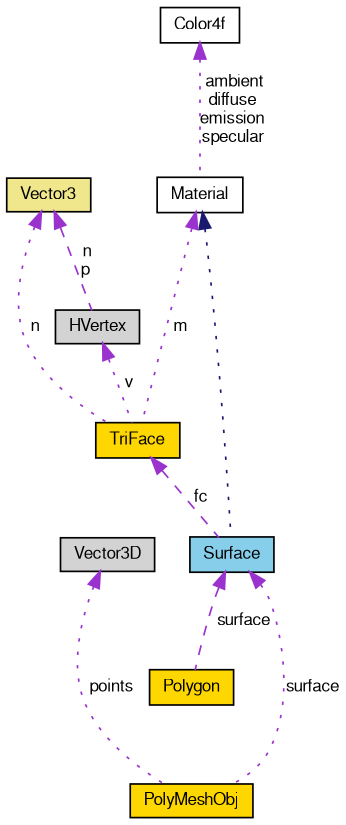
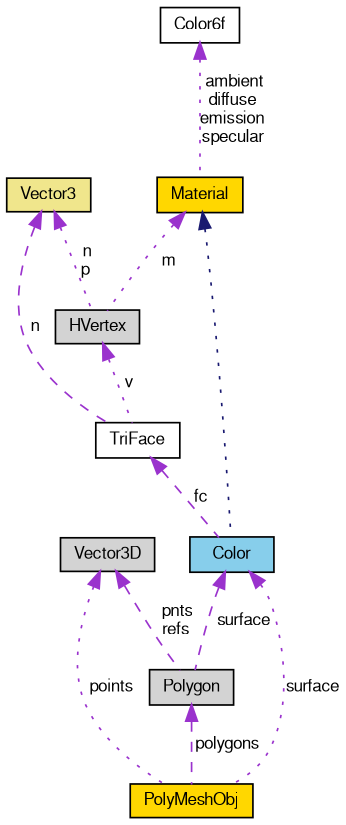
  digraph {
    node [color=black fillcolor=gold fontname=FreeSans fontsize=10 shape=record style=filled]
    edge [color=darkorchid3 dir=back fontname=FreeSans fontsize=10 labelfontname=FreeSans labelfontsize=10 style=dotted]
    n1 [fontcolor=black height=0.2 label=PolyMeshObj width=0.4]
-   n2 [height=0.2 label=Polygon width=0.4]
+   n2 [fillcolor=lightgrey height=0.2 label=Polygon width=0.4]
    n3 [fillcolor=lightgrey height=0.2 label=Vector3D width=0.4]
-   n4 [fillcolor=skyblue height=0.2 label=Surface width=0.4]
-   n5 [fillcolor=white height=0.2 label=Material width=0.4]
-   n6 [height=0.2 label=TriFace width=0.4]
-   n7 [fillcolor=white height=0.2 label=Color4f width=0.4]
+   n4 [fillcolor=skyblue height=0.2 label=Color width=0.4]
+   n5 [height=0.2 label=Material width=0.4]
+   n6 [fillcolor=white height=0.2 label=TriFace width=0.4]
+   n7 [fillcolor=white height=0.2 label=Color6f width=0.4]
    n8 [fillcolor=khaki height=0.2 label=Vector3 width=0.4]
    n9 [fillcolor=lightgrey height=0.2 label=HVertex width=0.4]
+   n2 -> n1 [label=" polygons" style=dashed]
    n3 -> n1 [label=" points"]
+   n3 -> n2 [label=" pnts\nrefs" style=dashed]
    n4 -> n1 [label=" surface"]
    n4 -> n2 [label=" surface" style=dashed]
    n5 -> n4 [color=midnightblue]
-   n5 -> n6 [label=" m"]
+   n5 -> n9 [label=" m"]
    n6 -> n4 [label=" fc" style=dashed]
    n7 -> n5 [label=" ambient\ndiffuse\nemission\nspecular"]
-   n8 -> n6 [label=" n"]
-   n8 -> n9 [label=" n\np" style=dashed]
+   n8 -> n6 [label=" n" style=dashed]
+   n8 -> n9 [label=" n\np"]
    n9 -> n6 [label=" v"]
  }
